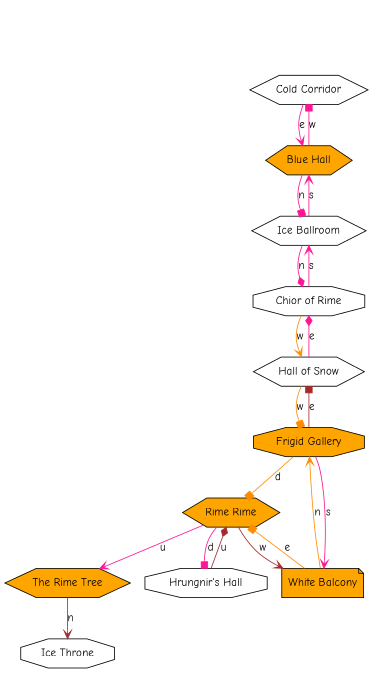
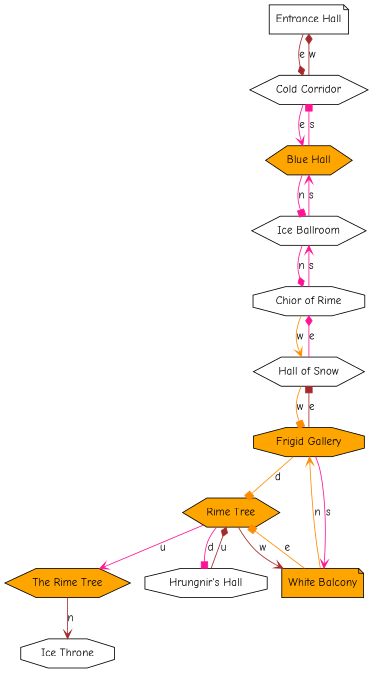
  digraph {
    fontname="Comic Neue"
    node [fillcolor=white fontname="Comic Neue" shape=hexagon style=filled]
    edge [arrowhead=vee color=deeppink fontname="Comic Neue"]
+   n1 [label="Entrance Hall" shape=note]
    n2 [label="Cold Corridor"]
    n3 [fillcolor=orange label="Blue Hall"]
    n4 [label="Ice Ballroom"]
    n5 [label="Chior of Rime" shape=octagon]
    n6 [label="Hall of Snow"]
    n7 [fillcolor=orange label="Frigid Gallery" shape=octagon]
    n8 [fillcolor=orange label="White Balcony" shape=note]
-   n9 [fillcolor=orange label="Rime Rime"]
+   n9 [fillcolor=orange label="Rime Tree"]
    n10 [fillcolor=orange label="The Rime Tree"]
    n11 [label="Hrungnir's Hall" shape=octagon]
    n12 [label="Ice Throne" shape=octagon]
+   n1 -> n2 [arrowhead=diamond color=brown label=e]
+   n2 -> n1 [arrowhead=diamond color=brown label=w]
    n2 -> n3 [label=e]
-   n3 -> n2 [arrowhead=box label=w]
+   n3 -> n2 [arrowhead=box label=s]
    n3 -> n4 [arrowhead=box label=n]
    n4 -> n3 [label=s]
    n4 -> n5 [arrowhead=diamond label=n]
    n5 -> n4 [label=s]
    n5 -> n6 [color=darkorange label=w]
    n6 -> n5 [arrowhead=diamond label=e]
    n6 -> n7 [arrowhead=box color=darkorange label=w]
    n7 -> n6 [arrowhead=box color=brown label=e]
    n7 -> n8 [label=s]
    n7 -> n9 [arrowhead=box color=darkorange label=d]
    n8 -> n7 [color=darkorange label=n]
    n8 -> n9 [arrowhead=box color=darkorange label=e]
    n9 -> n8 [color=brown label=w]
    n9 -> n10 [label=u]
    n9 -> n11 [arrowhead=box label=d]
    n10 -> n12 [color=brown label=n]
    n11 -> n9 [arrowhead=diamond color=brown label=u]
  }
